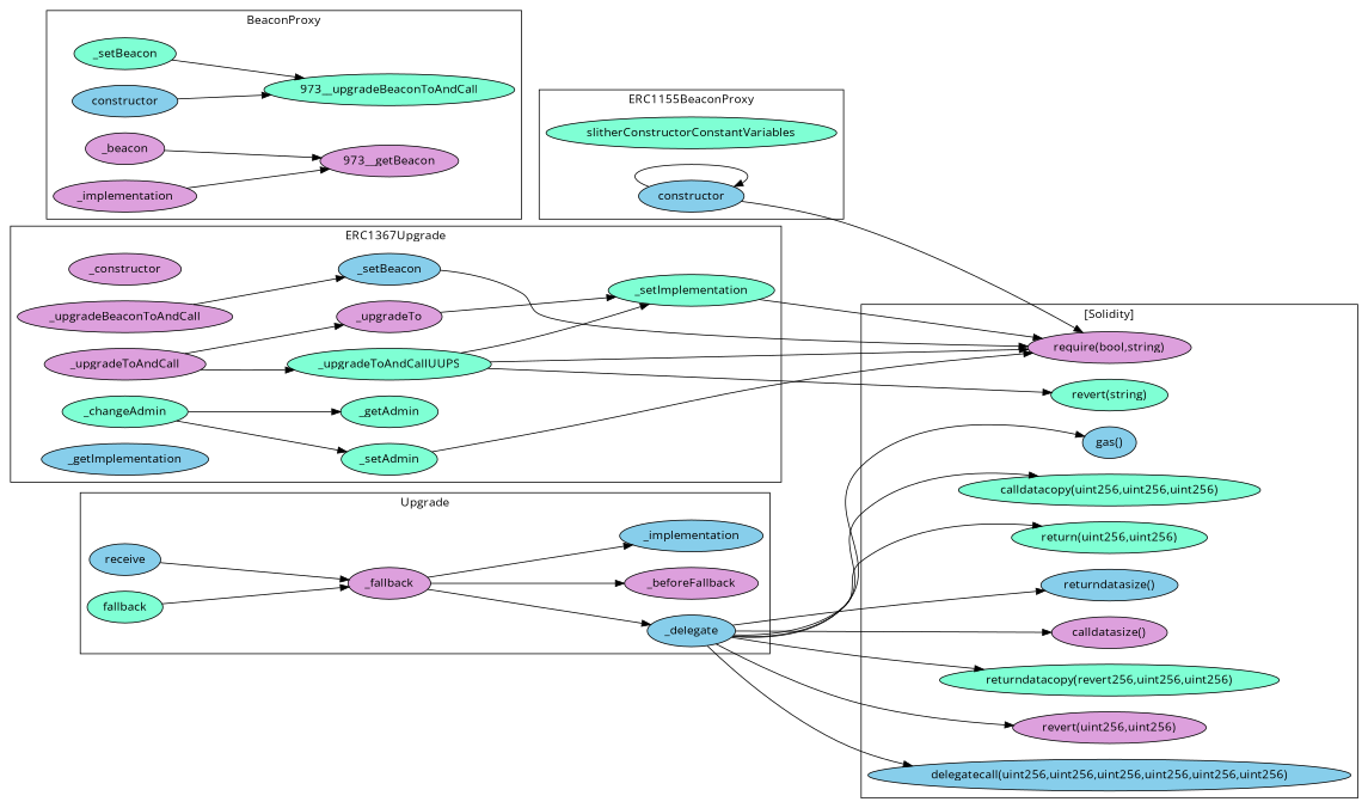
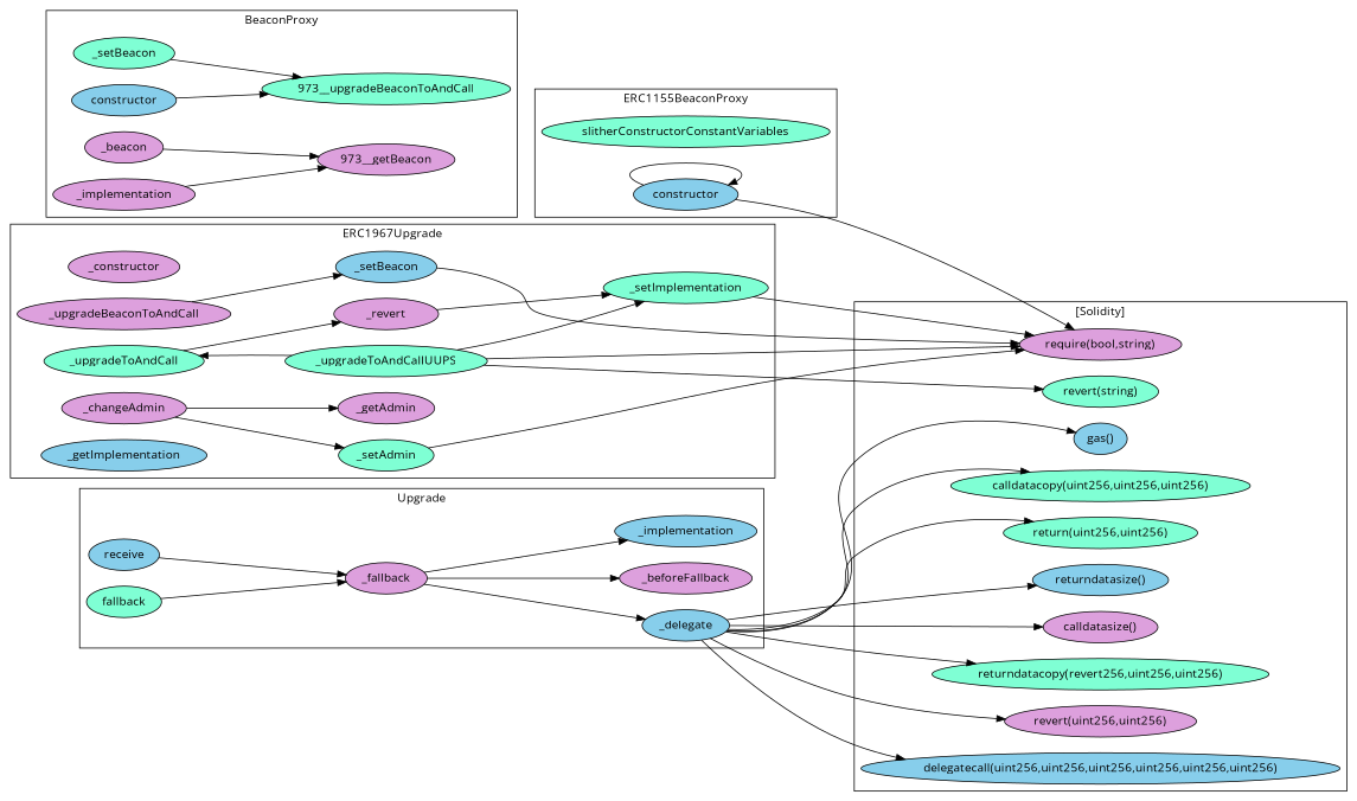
  strict digraph {
    fontname="Open Sans"
    rankdir=LR
    node [fillcolor=plum fontname="Open Sans" style=filled]
    edge [fontname="Open Sans"]
    n1 [fillcolor=skyblue label=_implementation]
    n2 [fillcolor=skyblue label=receive]
    n3 [label=_fallback]
    n4 [fillcolor=skyblue label=_delegate]
    n5 [label=_beforeFallback]
    n6 [fillcolor=aquamarine label=fallback]
    n7 [fillcolor=aquamarine label=slitherConstructorConstantVariables]
    n8 [fillcolor=skyblue label=constructor]
    n9 [fillcolor=aquamarine label=_setBeacon]
    "973__upgradeBeaconToAndCall" [fillcolor=aquamarine]
    n11 [label=_beacon]
    "973__getBeacon"
    n13 [fillcolor=skyblue label=constructor]
    n14 [label=_implementation]
-   n15 [fillcolor=aquamarine label=_getAdmin]
+   n15 [label=_getAdmin]
    n16 [label=_constructor]
-   n17 [label=_upgradeToAndCall]
-   n18 [label=_upgradeTo]
+   n17 [fillcolor=aquamarine label=_upgradeToAndCall]
+   n18 [label=_revert]
    n19 [fillcolor=aquamarine label=_setImplementation]
    n20 [fillcolor=skyblue label=_setBeacon]
    n21 [fillcolor=aquamarine label=_setAdmin]
    n22 [label=_upgradeBeaconToAndCall]
-   n23 [fillcolor=aquamarine label=_changeAdmin]
+   n23 [label=_changeAdmin]
    n24 [fillcolor=skyblue label=_getImplementation]
    n25 [fillcolor=aquamarine label=_upgradeToAndCallUUPS]
    "calldatasize()"
    n27 [fillcolor=aquamarine label="returndatacopy(revert256,uint256,uint256)"]
    "revert(uint256,uint256)"
    "delegatecall(uint256,uint256,uint256,uint256,uint256,uint256)" [fillcolor=skyblue]
    "gas()" [fillcolor=skyblue]
    "calldatacopy(uint256,uint256,uint256)" [fillcolor=aquamarine]
    "return(uint256,uint256)" [fillcolor=aquamarine]
    "returndatasize()" [fillcolor=skyblue]
    "require(bool,string)"
    "revert(string)" [fillcolor=aquamarine]
    subgraph cluster_1 {
      label=Upgrade
      n1
      n2
      n3
      n4
      n5
      n6
    }
    subgraph cluster_2 {
      label=ERC1155BeaconProxy
      n7
      n8
    }
    subgraph cluster_3 {
      label=BeaconProxy
      n9
      "973__upgradeBeaconToAndCall"
      n11
      "973__getBeacon"
      n13
      n14
    }
    subgraph cluster_4 {
-     label=ERC1367Upgrade
+     label=ERC1967Upgrade
      n15
      n16
      n17
      n18
      n19
      n20
      n21
      n22
      n23
      n24
      n25
    }
    subgraph cluster_5 {
      label="[Solidity]"
      "calldatasize()"
      n27
      "revert(uint256,uint256)"
      "delegatecall(uint256,uint256,uint256,uint256,uint256,uint256)"
      "gas()"
      "calldatacopy(uint256,uint256,uint256)"
      "return(uint256,uint256)"
      "returndatasize()"
      "require(bool,string)"
      "revert(string)"
    }
    n2 -> n3
    n3 -> n1
    n3 -> n4
    n3 -> n5
    n4 -> "calldatasize()"
    n4 -> n27
    n4 -> "revert(uint256,uint256)"
    n4 -> "delegatecall(uint256,uint256,uint256,uint256,uint256,uint256)"
    n4 -> "gas()"
    n4 -> "calldatacopy(uint256,uint256,uint256)"
    n4 -> "return(uint256,uint256)"
    n4 -> "returndatasize()"
    n6 -> n3
    n8 -> n8
    n8 -> "require(bool,string)"
    n9 -> "973__upgradeBeaconToAndCall"
    n11 -> "973__getBeacon"
    n13 -> "973__upgradeBeaconToAndCall"
    n14 -> "973__getBeacon"
    n17 -> n18
    n18 -> n19
    n19 -> "require(bool,string)"
    n20 -> "require(bool,string)"
    n21 -> "require(bool,string)"
    n22 -> n20
    n23 -> n15
    n23 -> n21
-   n17 -> n25
+   n25 -> n17
    n25 -> n19
    n25 -> "require(bool,string)"
    n25 -> "revert(string)"
  }
